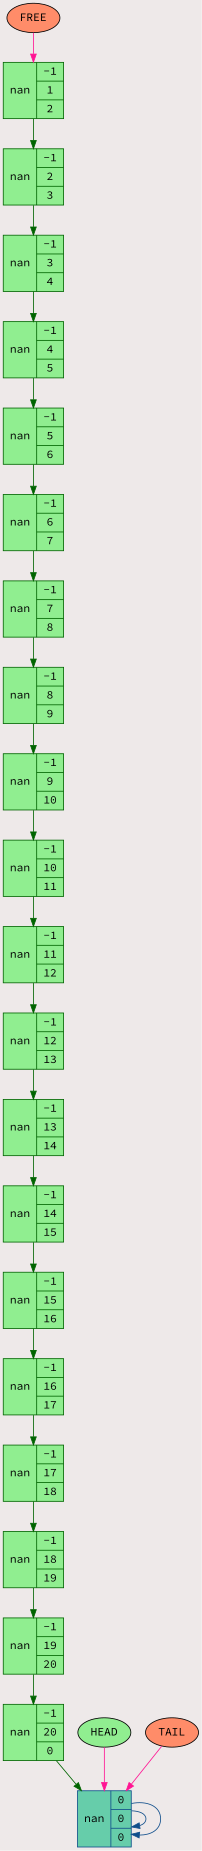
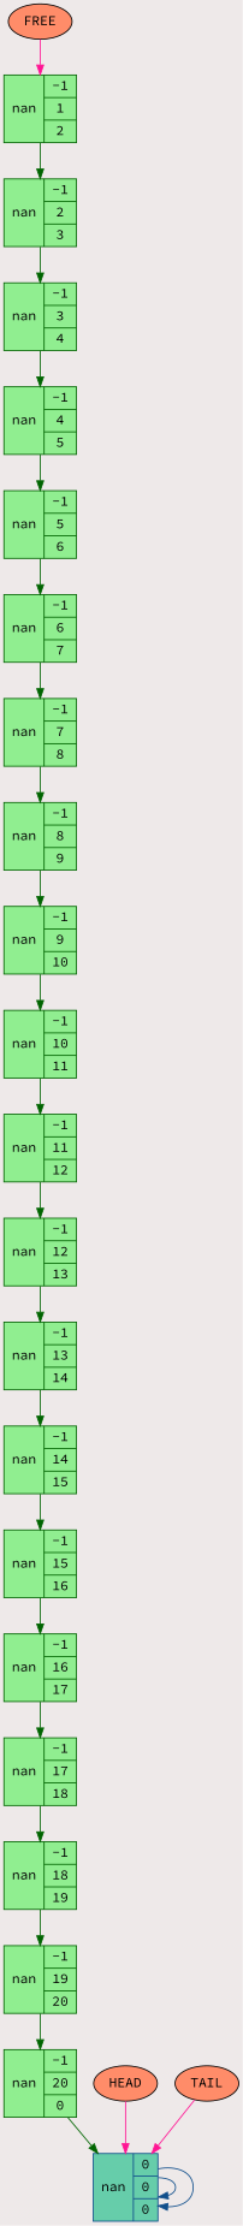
  digraph {
    bgcolor=Snow2
    rankdir=TB
    fontname="Source Code Pro"
    node [color=darkgreen fillcolor=lightgreen shape=record style=filled fontname="Source Code Pro"]
    edge [color=darkgreen fontname="Source Code Pro"]
    n1 [color=dodgerblue4 fillcolor=mediumaquamarine label=" nan | { 0 | 0 | 0 }"]
    n2 [label=" nan | { -1 | 1 | 2 }"]
    n3 [label=" nan | { -1 | 2 | 3 }"]
    n4 [label=" nan | { -1 | 3 | 4 }"]
    n5 [label=" nan | { -1 | 4 | 5 }"]
    n6 [label=" nan | { -1 | 5 | 6 }"]
    n7 [label=" nan | { -1 | 6 | 7 }"]
    n8 [label=" nan | { -1 | 7 | 8 }"]
    n9 [label=" nan | { -1 | 8 | 9 }"]
    n10 [label=" nan | { -1 | 9 | 10 }"]
    n11 [label=" nan | { -1 | 10 | 11 }"]
    n12 [label=" nan | { -1 | 11 | 12 }"]
    n13 [label=" nan | { -1 | 12 | 13 }"]
    n14 [label=" nan | { -1 | 13 | 14 }"]
    n15 [label=" nan | { -1 | 14 | 15 }"]
    n16 [label=" nan | { -1 | 15 | 16 }"]
    n17 [label=" nan | { -1 | 16 | 17 }"]
    n18 [label=" nan | { -1 | 17 | 18 }"]
    n19 [label=" nan | { -1 | 18 | 19 }"]
    n20 [label=" nan | { -1 | 19 | 20 }"]
    n21 [label=" nan | { -1 | 20 | 0 }"]
-   HEAD [color=black shape=""]
+   HEAD [color=black fillcolor=salmon1 shape=""]
    TAIL [color=black fillcolor=salmon1 shape=""]
    FREE [color=black fillcolor=salmon1 shape=""]
    n1 -> n1 [color=dodgerblue4]
    n1 -> n1 [color=dodgerblue4]
    n2 -> n3
    n3 -> n4
    n4 -> n5
    n5 -> n6
    n6 -> n7
    n7 -> n8
    n8 -> n9
    n9 -> n10
    n10 -> n11
    n11 -> n12
    n12 -> n13
    n13 -> n14
    n14 -> n15
    n15 -> n16
    n16 -> n17
    n17 -> n18
    n18 -> n19
    n19 -> n20
    n20 -> n21
    n21 -> n1
    HEAD -> n1 [color=deeppink]
    TAIL -> n1 [color=deeppink]
    FREE -> n2 [color=deeppink]
  }
